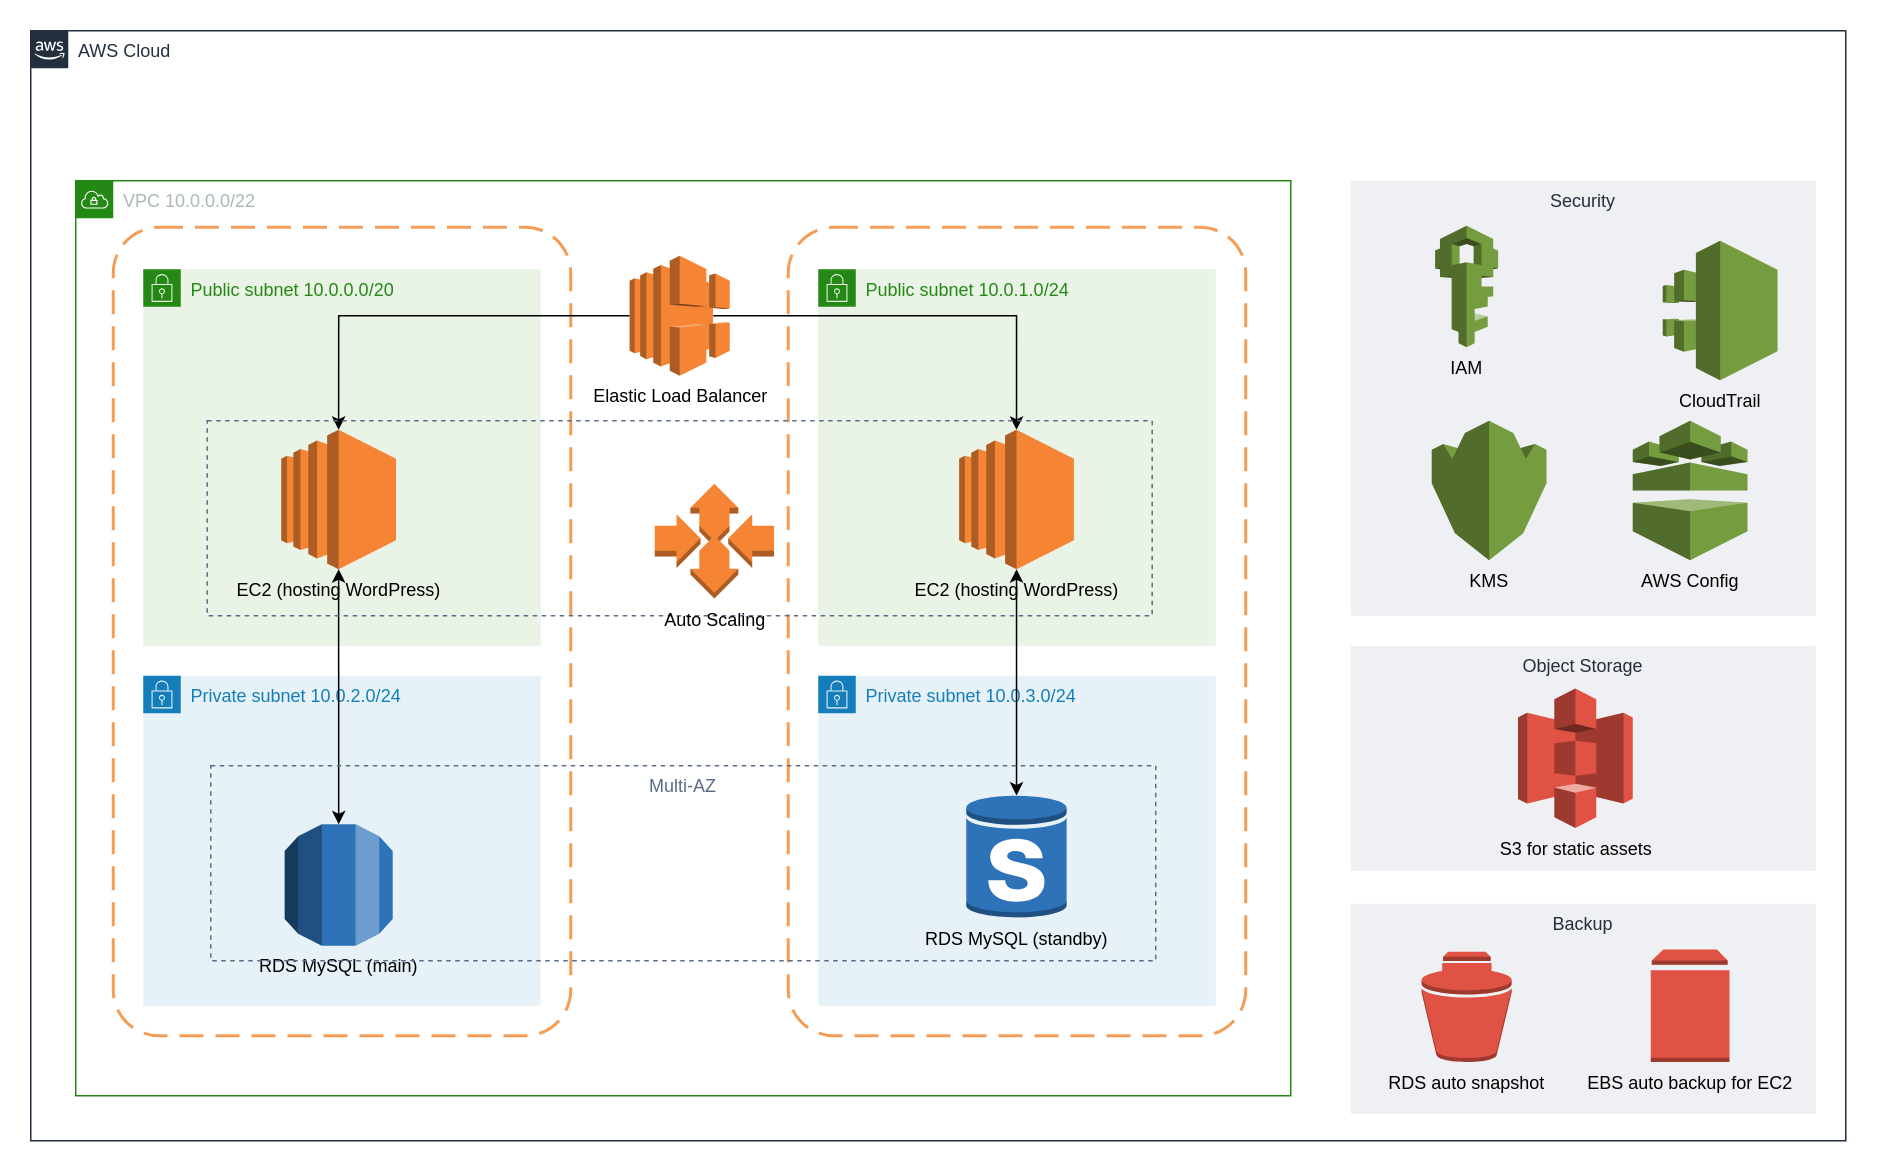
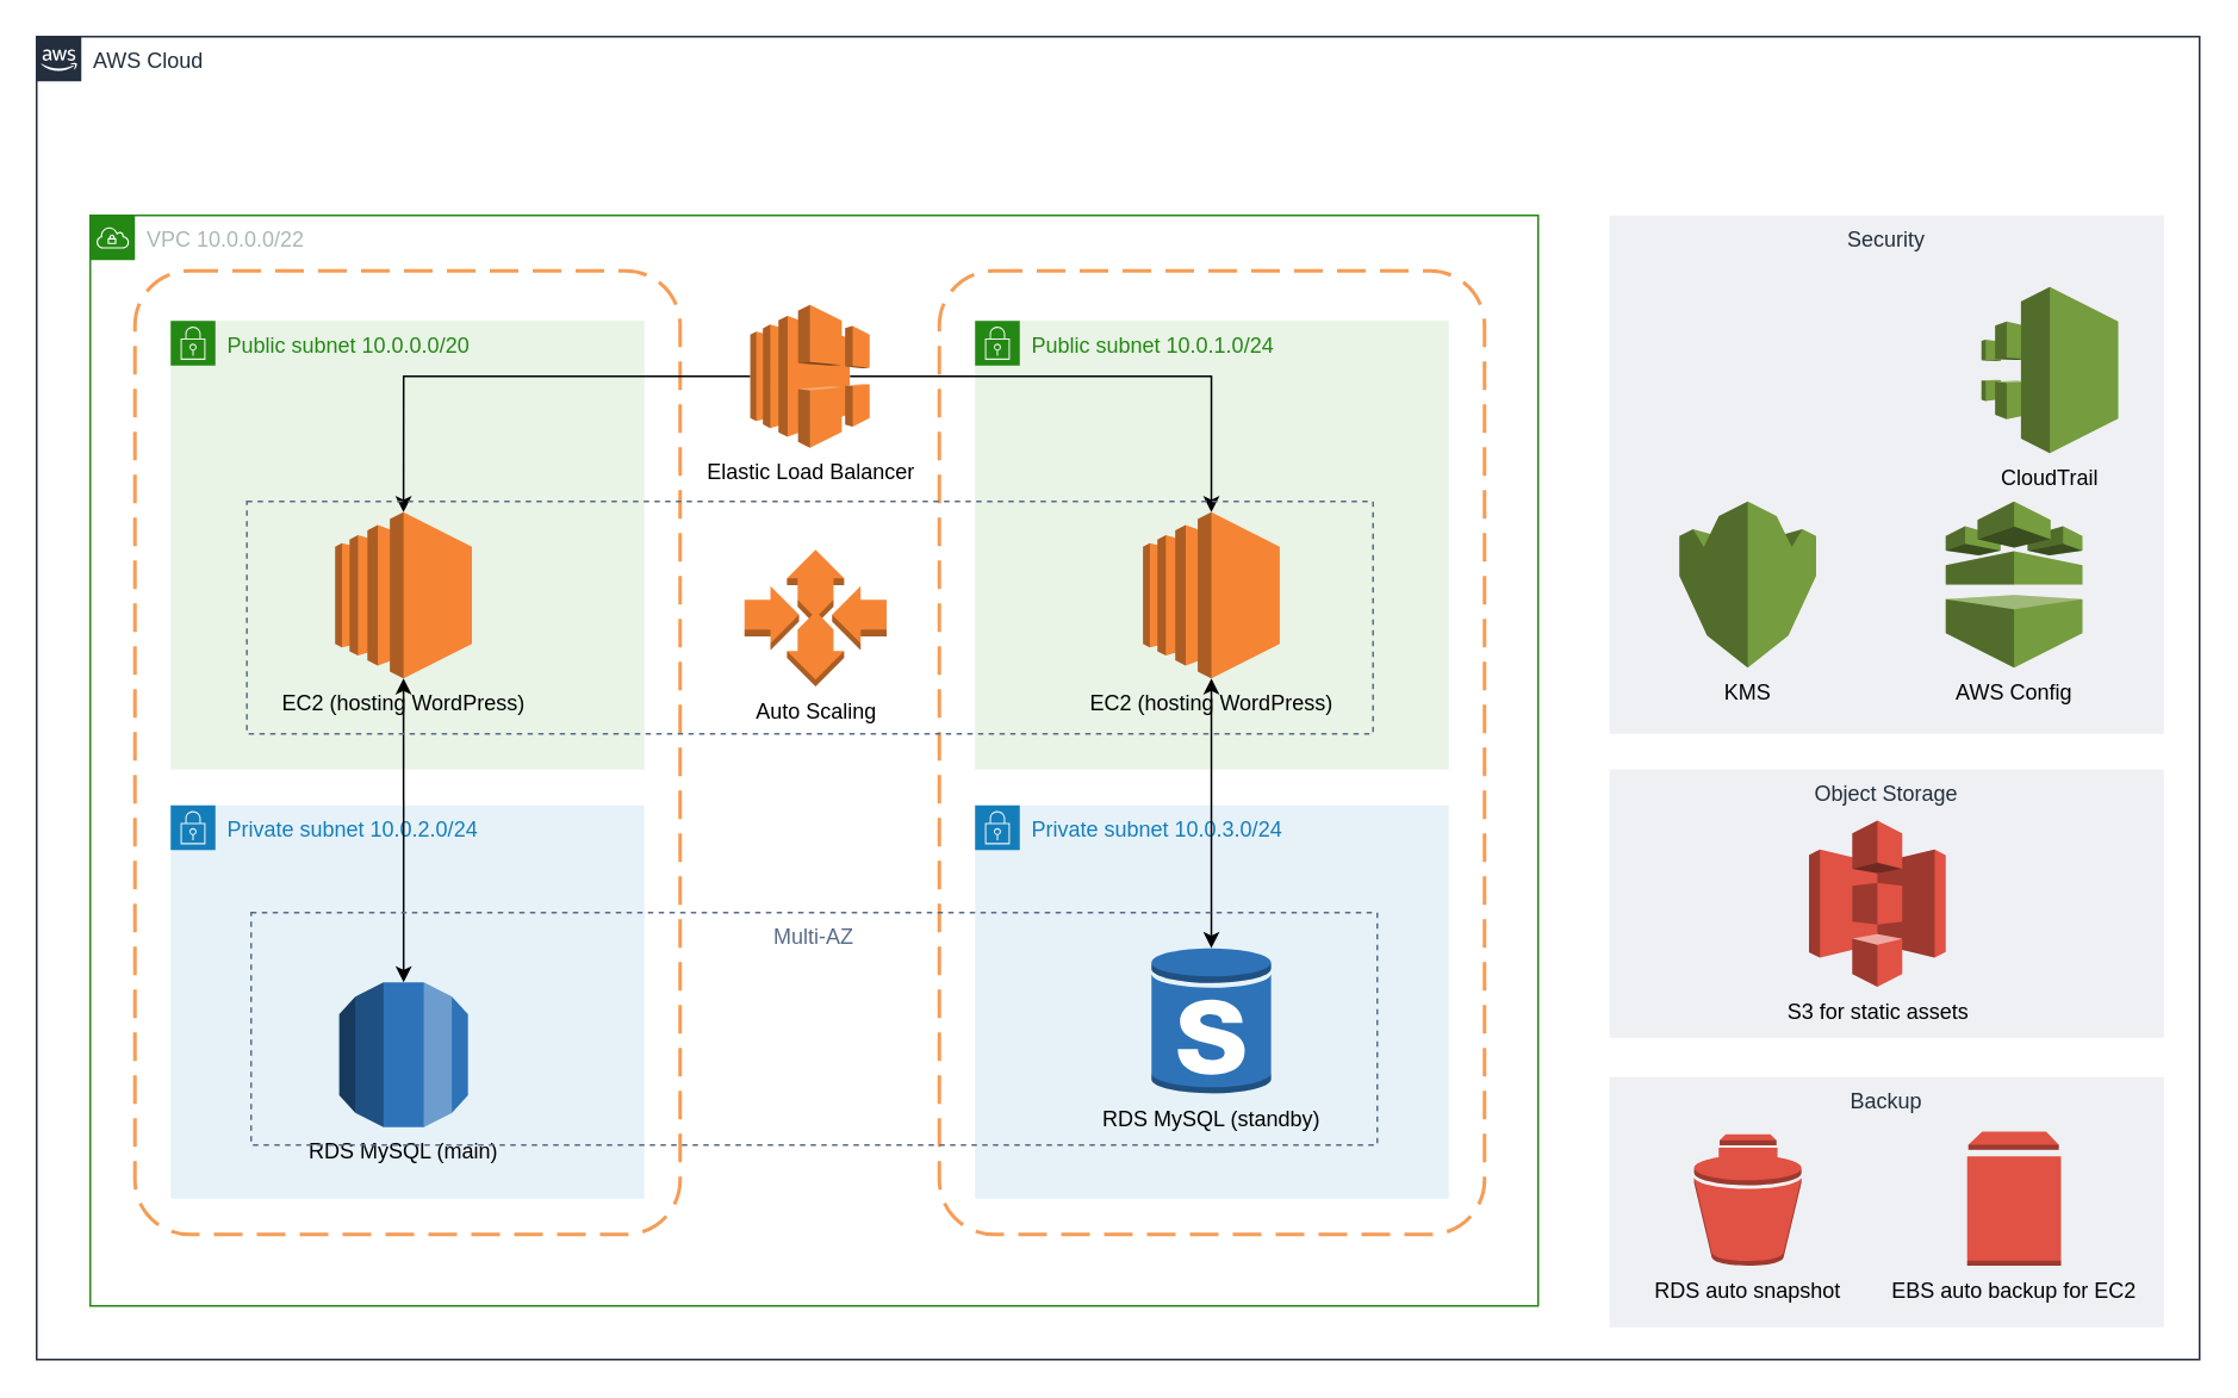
  <mxCell id="0" />
  <mxCell id="1" parent="0" />
  <mxCell id="2" value="AWS Cloud" style="points=[[0,0],[0.25,0],[0.5,0],[0.75,0],[1,0],[1,0.25],[1,0.5],[1,0.75],[1,1],[0.75,1],[0.5,1],[0.25,1],[0,1],[0,0.75],[0,0.5],[0,0.25]];outlineConnect=0;gradientColor=none;html=1;whiteSpace=wrap;fontSize=12;fontStyle=0;container=0;pointerEvents=0;collapsible=0;recursiveResize=0;shape=mxgraph.aws4.group;grIcon=mxgraph.aws4.group_aws_cloud_alt;strokeColor=#232F3E;fillColor=default;verticalAlign=top;align=left;spacingLeft=30;fontColor=#232F3E;dashed=0;shadow=0;perimeterSpacing=0;" vertex="1" parent="1"><mxGeometry x="20" y="20" width="1210" height="740" as="geometry" /></mxCell>
  <mxCell id="3" value="VPC 10.0.0.0/22" style="points=[[0,0],[0.25,0],[0.5,0],[0.75,0],[1,0],[1,0.25],[1,0.5],[1,0.75],[1,1],[0.75,1],[0.5,1],[0.25,1],[0,1],[0,0.75],[0,0.5],[0,0.25]];outlineConnect=0;gradientColor=none;html=1;whiteSpace=wrap;fontSize=12;fontStyle=0;container=1;pointerEvents=0;collapsible=0;recursiveResize=0;shape=mxgraph.aws4.group;grIcon=mxgraph.aws4.group_vpc;strokeColor=#248814;fillColor=none;verticalAlign=top;align=left;spacingLeft=30;fontColor=#AAB7B8;dashed=0;shadow=0;" vertex="1" parent="1"><mxGeometry x="50" y="120" width="810" height="610" as="geometry" /></mxCell>
  <mxCell id="4" value="" style="rounded=1;arcSize=10;dashed=1;strokeColor=#F59D56;fillColor=none;gradientColor=none;dashPattern=8 4;strokeWidth=2;shadow=0;" vertex="1" parent="3"><mxGeometry x="475" y="31" width="305" height="539" as="geometry" /></mxCell>
  <mxCell id="5" value="Public subnet&amp;nbsp;10.0.1.0/24" style="points=[[0,0],[0.25,0],[0.5,0],[0.75,0],[1,0],[1,0.25],[1,0.5],[1,0.75],[1,1],[0.75,1],[0.5,1],[0.25,1],[0,1],[0,0.75],[0,0.5],[0,0.25]];outlineConnect=0;gradientColor=none;html=1;whiteSpace=wrap;fontSize=12;fontStyle=0;container=1;pointerEvents=0;collapsible=0;recursiveResize=0;shape=mxgraph.aws4.group;grIcon=mxgraph.aws4.group_security_group;grStroke=0;strokeColor=#248814;fillColor=#E9F3E6;verticalAlign=top;align=left;spacingLeft=30;fontColor=#248814;dashed=0;shadow=0;" vertex="1" parent="3"><mxGeometry x="495" y="59" width="265" height="251" as="geometry" /></mxCell>
  <mxCell id="6" value="Private subnet&amp;nbsp;10.0.3.0/24" style="points=[[0,0],[0.25,0],[0.5,0],[0.75,0],[1,0],[1,0.25],[1,0.5],[1,0.75],[1,1],[0.75,1],[0.5,1],[0.25,1],[0,1],[0,0.75],[0,0.5],[0,0.25]];outlineConnect=0;gradientColor=none;html=1;whiteSpace=wrap;fontSize=12;fontStyle=0;container=1;pointerEvents=0;collapsible=0;recursiveResize=0;shape=mxgraph.aws4.group;grIcon=mxgraph.aws4.group_security_group;grStroke=0;strokeColor=#147EBA;fillColor=#E6F2F8;verticalAlign=top;align=left;spacingLeft=30;fontColor=#147EBA;dashed=0;shadow=0;" vertex="1" parent="3"><mxGeometry x="495" y="330" width="265" height="220" as="geometry" /></mxCell>
  <mxCell id="7" value="" style="rounded=1;arcSize=10;dashed=1;strokeColor=#F59D56;fillColor=none;gradientColor=none;dashPattern=8 4;strokeWidth=2;shadow=0;" vertex="1" parent="3"><mxGeometry x="25" y="31" width="305" height="539" as="geometry" /></mxCell>
  <mxCell id="8" value="Public subnet 10.0.0.0/20" style="points=[[0,0],[0.25,0],[0.5,0],[0.75,0],[1,0],[1,0.25],[1,0.5],[1,0.75],[1,1],[0.75,1],[0.5,1],[0.25,1],[0,1],[0,0.75],[0,0.5],[0,0.25]];outlineConnect=0;gradientColor=none;html=1;whiteSpace=wrap;fontSize=12;fontStyle=0;container=1;pointerEvents=0;collapsible=0;recursiveResize=0;shape=mxgraph.aws4.group;grIcon=mxgraph.aws4.group_security_group;grStroke=0;strokeColor=#248814;fillColor=#E9F3E6;verticalAlign=top;align=left;spacingLeft=30;fontColor=#248814;dashed=0;shadow=0;" vertex="1" parent="3"><mxGeometry x="45" y="59" width="265" height="251" as="geometry" /></mxCell>
  <mxCell id="9" value="EC2 (hosting WordPress)" style="outlineConnect=0;dashed=0;verticalLabelPosition=bottom;verticalAlign=top;align=center;html=1;shape=mxgraph.aws3.ec2;fillColor=#F58534;gradientColor=none;shadow=0;" vertex="1" parent="8"><mxGeometry x="92" y="107" width="76.5" height="93" as="geometry" /></mxCell>
  <mxCell id="10" value="Private subnet&amp;nbsp;10.0.2.0/24" style="points=[[0,0],[0.25,0],[0.5,0],[0.75,0],[1,0],[1,0.25],[1,0.5],[1,0.75],[1,1],[0.75,1],[0.5,1],[0.25,1],[0,1],[0,0.75],[0,0.5],[0,0.25]];outlineConnect=0;gradientColor=none;html=1;whiteSpace=wrap;fontSize=12;fontStyle=0;container=1;pointerEvents=0;collapsible=0;recursiveResize=0;shape=mxgraph.aws4.group;grIcon=mxgraph.aws4.group_security_group;grStroke=0;strokeColor=#147EBA;fillColor=#E6F2F8;verticalAlign=top;align=left;spacingLeft=30;fontColor=#147EBA;dashed=0;shadow=0;" vertex="1" parent="3"><mxGeometry x="45" y="330" width="265" height="220" as="geometry" /></mxCell>
  <mxCell id="11" value="RDS MySQL (main)" style="outlineConnect=0;dashed=0;verticalLabelPosition=bottom;verticalAlign=top;align=center;html=1;shape=mxgraph.aws3.rds;fillColor=#2E73B8;gradientColor=none;shadow=0;" vertex="1" parent="10"><mxGeometry x="94.31" y="99" width="72" height="81" as="geometry" /></mxCell>
  <mxCell id="12" style="edgeStyle=orthogonalEdgeStyle;rounded=0;orthogonalLoop=1;jettySize=auto;html=1;exitX=0;exitY=0.5;exitDx=0;exitDy=0;exitPerimeter=0;entryX=0.5;entryY=0;entryDx=0;entryDy=0;entryPerimeter=0;" edge="1" parent="3" source="14" target="9"><mxGeometry relative="1" as="geometry"><mxPoint x="170" y="140" as="targetPoint" /></mxGeometry></mxCell>
  <mxCell id="13" style="edgeStyle=orthogonalEdgeStyle;rounded=0;orthogonalLoop=1;jettySize=auto;html=1;exitX=0.835;exitY=0.5;exitDx=0;exitDy=0;exitPerimeter=0;entryX=0.5;entryY=0;entryDx=0;entryDy=0;entryPerimeter=0;" edge="1" parent="3" source="14" target="18"><mxGeometry relative="1" as="geometry"><mxPoint x="628" y="170" as="targetPoint" /></mxGeometry></mxCell>
  <mxCell id="14" value="Elastic Load Balancer" style="outlineConnect=0;dashed=0;verticalLabelPosition=bottom;verticalAlign=top;align=center;html=1;shape=mxgraph.aws3.elastic_load_balancing;fillColor=#F58534;gradientColor=none;shadow=0;" vertex="1" parent="3"><mxGeometry x="369.25" y="50" width="66.75" height="80" as="geometry" /></mxCell>
  <mxCell id="15" value="RDS MySQL (standby)" style="outlineConnect=0;dashed=0;verticalLabelPosition=bottom;verticalAlign=top;align=center;html=1;shape=mxgraph.aws3.rds_db_instance_standby_multi_az;fillColor=#2E73B8;gradientColor=none;shadow=0;" vertex="1" parent="3"><mxGeometry x="593.69" y="409" width="67" height="83" as="geometry" /></mxCell>
  <mxCell id="16" style="edgeStyle=orthogonalEdgeStyle;rounded=0;orthogonalLoop=1;jettySize=auto;html=1;entryX=0.5;entryY=0.01;entryDx=0;entryDy=0;entryPerimeter=0;startArrow=classic;startFill=1;exitX=0.5;exitY=1;exitDx=0;exitDy=0;exitPerimeter=0;" edge="1" parent="3" source="18" target="15"><mxGeometry relative="1" as="geometry"><mxPoint x="627.5" y="259" as="sourcePoint" /></mxGeometry></mxCell>
  <mxCell id="17" style="edgeStyle=orthogonalEdgeStyle;rounded=0;orthogonalLoop=1;jettySize=auto;html=1;entryX=0.5;entryY=0;entryDx=0;entryDy=0;entryPerimeter=0;startArrow=classic;startFill=1;exitX=0.5;exitY=1;exitDx=0;exitDy=0;exitPerimeter=0;" edge="1" parent="3" source="9" target="11"><mxGeometry relative="1" as="geometry"><mxPoint x="175.31" y="259" as="sourcePoint" /></mxGeometry></mxCell>
  <mxCell id="18" value="EC2 (hosting WordPress)" style="outlineConnect=0;dashed=0;verticalLabelPosition=bottom;verticalAlign=top;align=center;html=1;shape=mxgraph.aws3.ec2;fillColor=#F58534;gradientColor=none;shadow=0;" vertex="1" parent="3"><mxGeometry x="588.94" y="166" width="76.5" height="93" as="geometry" /></mxCell>
  <mxCell id="19" value="Multi-AZ" style="fillColor=none;strokeColor=#5A6C86;dashed=1;verticalAlign=top;fontStyle=0;fontColor=#5A6C86;shadow=0;" vertex="1" parent="3"><mxGeometry x="90" y="390" width="630" height="130" as="geometry" /></mxCell>
  <mxCell id="20" value="" style="fillColor=none;strokeColor=#5A6C86;dashed=1;verticalAlign=top;fontStyle=0;fontColor=#5A6C86;shadow=0;" vertex="1" parent="3"><mxGeometry x="87.63" y="160" width="630" height="130" as="geometry" /></mxCell>
- <mxCell id="21" value="Auto Scaling" style="outlineConnect=0;dashed=0;verticalLabelPosition=bottom;verticalAlign=top;align=center;html=1;shape=mxgraph.aws3.auto_scaling;fillColor=#F58534;gradientColor=none;shadow=0;" vertex="1" parent="3"><mxGeometry x="386" y="202" width="79.5" height="76.5" as="geometry" /></mxCell>
+ <mxCell id="21" value="Auto Scaling" style="outlineConnect=0;dashed=0;verticalLabelPosition=bottom;verticalAlign=top;align=center;html=1;shape=mxgraph.aws3.auto_scaling;fillColor=#F58534;gradientColor=none;shadow=0;" vertex="1" parent="3"><mxGeometry x="366" y="187" width="79.5" height="76.5" as="geometry" /></mxCell>
  <mxCell id="22" value="Backup" style="fillColor=#EFF0F3;strokeColor=none;dashed=0;verticalAlign=top;fontStyle=0;fontColor=#232F3D;shadow=0;" vertex="1" parent="1"><mxGeometry x="900" y="602" width="310" height="140" as="geometry" /></mxCell>
  <mxCell id="23" value="RDS auto snapshot" style="outlineConnect=0;dashed=0;verticalLabelPosition=bottom;verticalAlign=top;align=center;html=1;shape=mxgraph.aws3.snapshot;fillColor=#E05243;gradientColor=none;shadow=0;" vertex="1" parent="1"><mxGeometry x="947.25" y="634" width="60" height="73.5" as="geometry" /></mxCell>
  <mxCell id="24" value="EBS auto backup for EC2" style="outlineConnect=0;dashed=0;verticalLabelPosition=bottom;verticalAlign=top;align=center;html=1;shape=mxgraph.aws3.volume;fillColor=#E05243;gradientColor=none;shadow=0;" vertex="1" parent="1"><mxGeometry x="1100" y="632.5" width="52.5" height="75" as="geometry" /></mxCell>
  <mxCell id="25" value="Security" style="fillColor=#EFF0F3;strokeColor=none;dashed=0;verticalAlign=top;fontStyle=0;fontColor=#232F3D;shadow=0;" vertex="1" parent="1"><mxGeometry x="900" y="120" width="310" height="290" as="geometry" /></mxCell>
- <mxCell id="26" value="IAM" style="outlineConnect=0;dashed=0;verticalLabelPosition=bottom;verticalAlign=top;align=center;html=1;shape=mxgraph.aws3.iam;fillColor=#759C3E;gradientColor=none;shadow=0;" vertex="1" parent="1"><mxGeometry x="956.25" y="150" width="42" height="81" as="geometry" /></mxCell>
- <mxCell id="27" value="KMS" style="outlineConnect=0;dashed=0;verticalLabelPosition=bottom;verticalAlign=top;align=center;html=1;shape=mxgraph.aws3.kms;fillColor=#759C3E;gradientColor=none;shadow=0;" vertex="1" parent="1"><mxGeometry x="954" y="280" width="76.5" height="93" as="geometry" /></mxCell>
+ <mxCell id="27" value="KMS" style="outlineConnect=0;dashed=0;verticalLabelPosition=bottom;verticalAlign=top;align=center;html=1;shape=mxgraph.aws3.kms;fillColor=#759C3E;gradientColor=none;shadow=0;" vertex="1" parent="1"><mxGeometry x="939" y="280" width="76.5" height="93" as="geometry" /></mxCell>
  <mxCell id="28" value="CloudTrail" style="outlineConnect=0;dashed=0;verticalLabelPosition=bottom;verticalAlign=top;align=center;html=1;shape=mxgraph.aws3.cloudtrail;fillColor=#759C3E;gradientColor=none;shadow=0;" vertex="1" parent="1"><mxGeometry x="1108" y="160" width="76.5" height="93" as="geometry" /></mxCell>
  <mxCell id="29" value="AWS Config" style="outlineConnect=0;dashed=0;verticalLabelPosition=bottom;verticalAlign=top;align=center;html=1;shape=mxgraph.aws3.config;fillColor=#759C3E;gradientColor=none;shadow=0;" vertex="1" parent="1"><mxGeometry x="1088" y="280" width="76.5" height="93" as="geometry" /></mxCell>
  <mxCell id="30" value="Object Storage" style="fillColor=#EFF0F3;strokeColor=none;dashed=0;verticalAlign=top;fontStyle=0;fontColor=#232F3D;shadow=0;" vertex="1" parent="1"><mxGeometry x="900" y="430" width="310" height="150" as="geometry" /></mxCell>
  <mxCell id="31" value="S3 for static assets" style="outlineConnect=0;dashed=0;verticalLabelPosition=bottom;verticalAlign=top;align=center;html=1;shape=mxgraph.aws3.s3;fillColor=#E05243;gradientColor=none;shadow=0;" vertex="1" parent="1"><mxGeometry x="1011.5" y="458.5" width="76.5" height="93" as="geometry" /></mxCell>
